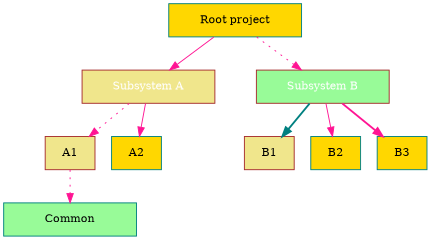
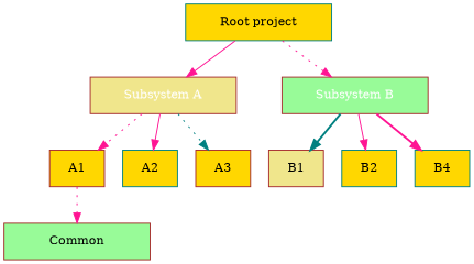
  digraph {
    compound=true
    node [color=teal fillcolor=gold fontcolor=black fontsize=12 shape=box style=filled]
    edge [color=deeppink style=dotted]
    n1 [label="Root project" width=2.0]
    n2 [color=brown fillcolor=khaki fontcolor=white label="Subsystem A" width=2.0]
    n3 [color=brown fillcolor=palegreen fontcolor=white label="Subsystem B" width=2.0]
-   n4 [color=brown fillcolor=khaki label=A1]
+   n4 [color=brown label=A1]
    n5 [label=A2]
+   n6 [color=brown label=A3]
    n7 [color=brown fillcolor=khaki label=B1]
    n8 [label=B2]
-   n9 [label=B3]
-   n10 [fillcolor=palegreen label=Common width=2.0]
+   n9 [label=B4]
+   n10 [color=brown fillcolor=palegreen label=Common width=2.0]
    subgraph sub_1 {
      rank=same
      n1
    }
    subgraph sub_2 {
      rank=same
      n2
      n3
    }
    subgraph sub_3 {
      rank=same
      n4
      n5
+     n6
      n7
      n8
      n9
    }
    n1 -> n2 [style=solid]
    n1 -> n3
    n2 -> n4
    n2 -> n5 [style=solid]
+   n2 -> n6 [color=teal]
    n3 -> n7 [color=teal style=bold]
    n3 -> n8 [style=solid]
    n3 -> n9 [style=bold]
    n4 -> n10
  }
